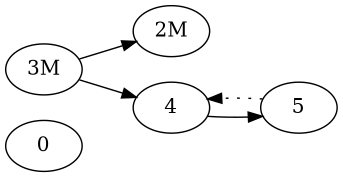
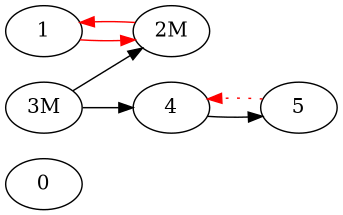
  digraph {
    rankdir=LR
    edge [color=black]
    0
+   1
    "2M"
    "3M"
    4
    5
+   1 -> "2M" [color=red]
+   "2M" -> 1 [color=red]
    "3M" -> "2M"
    "3M" -> 4
    4 -> 5
-   5 -> 4 [style=dotted]
+   5 -> 4 [color=red style=dotted]
  }
